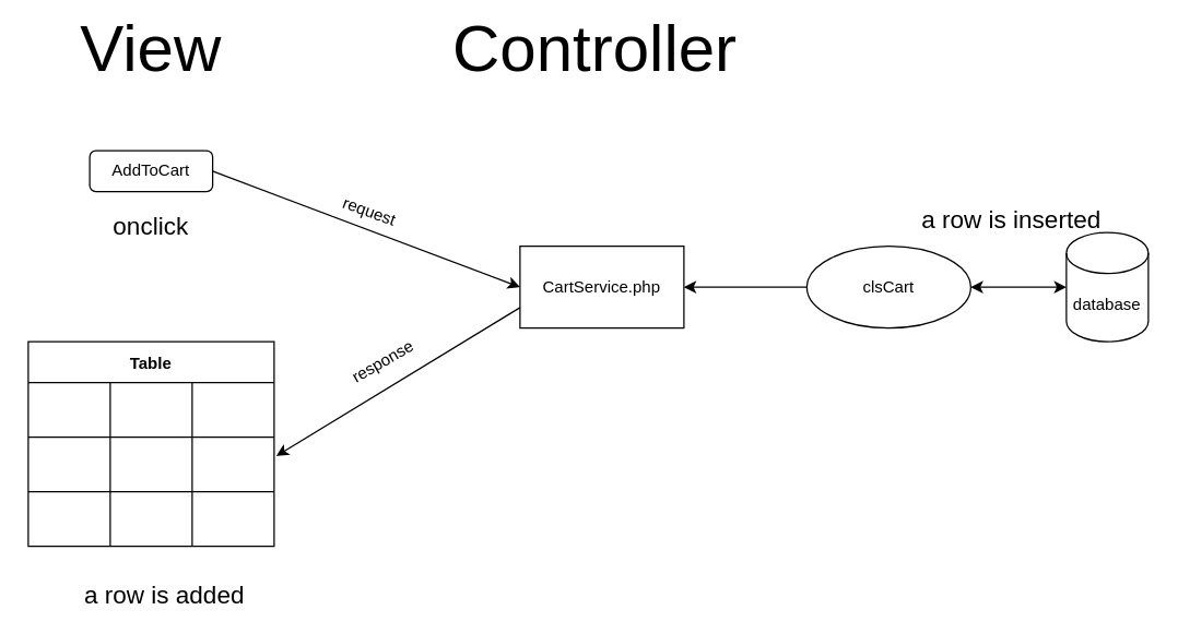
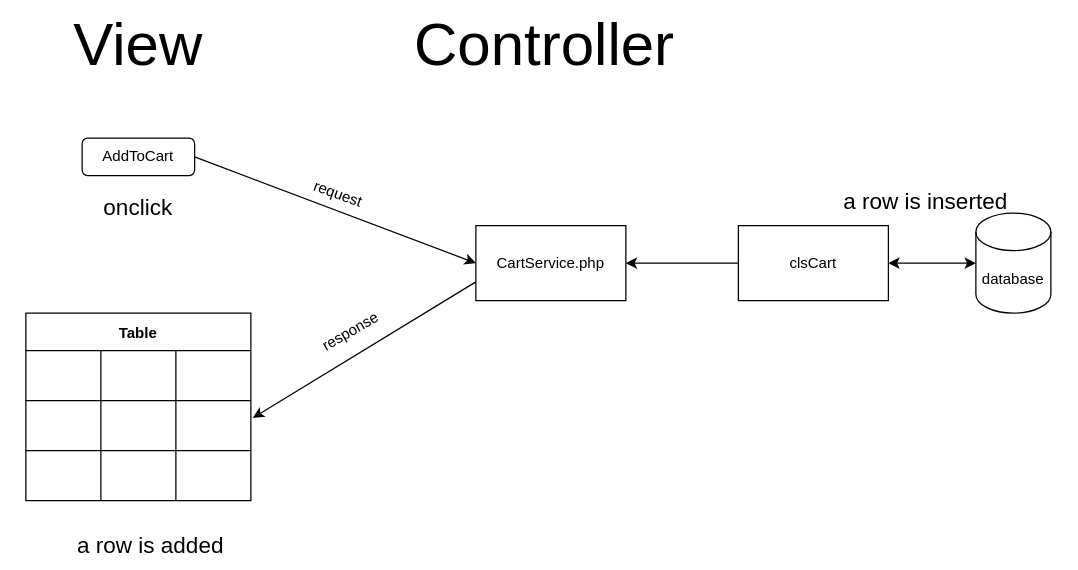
  <mxCell id="0" />
  <mxCell id="1" parent="0" />
  <mxCell id="2" value="&lt;font style=&quot;font-size: 48px&quot;&gt;View&lt;/font&gt;" style="text;html=1;strokeColor=none;fillColor=none;align=center;verticalAlign=middle;whiteSpace=wrap;rounded=0;" vertex="1" parent="1"><mxGeometry x="80" y="20" width="60" height="30" as="geometry" /></mxCell>
  <mxCell id="3" value="&lt;font style=&quot;font-size: 48px&quot;&gt;Controller&lt;/font&gt;" style="text;html=1;strokeColor=none;fillColor=none;align=center;verticalAlign=middle;whiteSpace=wrap;rounded=0;" vertex="1" parent="1"><mxGeometry x="405" y="20" width="60" height="30" as="geometry" /></mxCell>
  <mxCell id="4" value="AddToCart" style="rounded=1;whiteSpace=wrap;html=1;" vertex="1" parent="1"><mxGeometry x="65" y="110" width="90" height="30" as="geometry" /></mxCell>
  <mxCell id="5" value="CartService.php" style="rounded=0;whiteSpace=wrap;html=1;" vertex="1" parent="1"><mxGeometry x="380" y="180" width="120" height="60" as="geometry" /></mxCell>
- <mxCell id="6" value="clsCart" style="ellipse;whiteSpace=wrap;html=1;" vertex="1" parent="1"><mxGeometry x="590" y="180" width="120" height="60" as="geometry" /></mxCell>
+ <mxCell id="6" value="clsCart" style="rounded=0;whiteSpace=wrap;html=1;" vertex="1" parent="1"><mxGeometry x="590" y="180" width="120" height="60" as="geometry" /></mxCell>
  <mxCell id="7" value="database" style="shape=cylinder3;whiteSpace=wrap;html=1;boundedLbl=1;backgroundOutline=1;size=15;" vertex="1" parent="1"><mxGeometry x="780" y="170" width="60" height="80" as="geometry" /></mxCell>
  <mxCell id="8" value="" style="endArrow=classic;html=1;rounded=0;entryX=0;entryY=0.5;entryDx=0;entryDy=0;exitX=1;exitY=0.5;exitDx=0;exitDy=0;" edge="1" parent="1" source="4" target="5"><mxGeometry width="50" height="50" relative="1" as="geometry"><mxPoint x="410" y="210" as="sourcePoint" /><mxPoint x="460" y="160" as="targetPoint" /></mxGeometry></mxCell>
  <mxCell id="9" value="request" style="text;html=1;strokeColor=none;fillColor=none;align=center;verticalAlign=middle;whiteSpace=wrap;rounded=0;rotation=20;" vertex="1" parent="1"><mxGeometry x="240" y="140" width="60" height="30" as="geometry" /></mxCell>
  <mxCell id="10" value="Table" style="shape=table;startSize=30;container=1;collapsible=0;childLayout=tableLayout;fontStyle=1;align=center;" vertex="1" parent="1"><mxGeometry x="20" y="250" width="180" height="150" as="geometry" /></mxCell>
  <mxCell id="11" value="" style="shape=tableRow;horizontal=0;startSize=0;swimlaneHead=0;swimlaneBody=0;top=0;left=0;bottom=0;right=0;collapsible=0;dropTarget=0;fillColor=none;points=[[0,0.5],[1,0.5]];portConstraint=eastwest;" vertex="1" parent="10"><mxGeometry y="30" width="180" height="40" as="geometry" /></mxCell>
  <mxCell id="12" value="" style="shape=partialRectangle;html=1;whiteSpace=wrap;connectable=0;fillColor=none;top=0;left=0;bottom=0;right=0;overflow=hidden;" vertex="1" parent="11"><mxGeometry width="60" height="40" as="geometry"><mxRectangle width="60" height="40" as="alternateBounds" /></mxGeometry></mxCell>
  <mxCell id="13" value="" style="shape=partialRectangle;html=1;whiteSpace=wrap;connectable=0;fillColor=none;top=0;left=0;bottom=0;right=0;overflow=hidden;" vertex="1" parent="11"><mxGeometry x="60" width="60" height="40" as="geometry"><mxRectangle width="60" height="40" as="alternateBounds" /></mxGeometry></mxCell>
  <mxCell id="14" value="" style="shape=partialRectangle;html=1;whiteSpace=wrap;connectable=0;fillColor=none;top=0;left=0;bottom=0;right=0;overflow=hidden;" vertex="1" parent="11"><mxGeometry x="120" width="60" height="40" as="geometry"><mxRectangle width="60" height="40" as="alternateBounds" /></mxGeometry></mxCell>
  <mxCell id="15" value="" style="shape=tableRow;horizontal=0;startSize=0;swimlaneHead=0;swimlaneBody=0;top=0;left=0;bottom=0;right=0;collapsible=0;dropTarget=0;fillColor=none;points=[[0,0.5],[1,0.5]];portConstraint=eastwest;" vertex="1" parent="10"><mxGeometry y="70" width="180" height="40" as="geometry" /></mxCell>
  <mxCell id="16" value="" style="shape=partialRectangle;html=1;whiteSpace=wrap;connectable=0;fillColor=none;top=0;left=0;bottom=0;right=0;overflow=hidden;" vertex="1" parent="15"><mxGeometry width="60" height="40" as="geometry"><mxRectangle width="60" height="40" as="alternateBounds" /></mxGeometry></mxCell>
  <mxCell id="17" value="" style="shape=partialRectangle;html=1;whiteSpace=wrap;connectable=0;fillColor=none;top=0;left=0;bottom=0;right=0;overflow=hidden;" vertex="1" parent="15"><mxGeometry x="60" width="60" height="40" as="geometry"><mxRectangle width="60" height="40" as="alternateBounds" /></mxGeometry></mxCell>
  <mxCell id="18" value="" style="shape=partialRectangle;html=1;whiteSpace=wrap;connectable=0;fillColor=none;top=0;left=0;bottom=0;right=0;overflow=hidden;" vertex="1" parent="15"><mxGeometry x="120" width="60" height="40" as="geometry"><mxRectangle width="60" height="40" as="alternateBounds" /></mxGeometry></mxCell>
  <mxCell id="19" value="" style="shape=tableRow;horizontal=0;startSize=0;swimlaneHead=0;swimlaneBody=0;top=0;left=0;bottom=0;right=0;collapsible=0;dropTarget=0;fillColor=none;points=[[0,0.5],[1,0.5]];portConstraint=eastwest;" vertex="1" parent="10"><mxGeometry y="110" width="180" height="40" as="geometry" /></mxCell>
  <mxCell id="20" value="" style="shape=partialRectangle;html=1;whiteSpace=wrap;connectable=0;fillColor=none;top=0;left=0;bottom=0;right=0;overflow=hidden;" vertex="1" parent="19"><mxGeometry width="60" height="40" as="geometry"><mxRectangle width="60" height="40" as="alternateBounds" /></mxGeometry></mxCell>
  <mxCell id="21" value="" style="shape=partialRectangle;html=1;whiteSpace=wrap;connectable=0;fillColor=none;top=0;left=0;bottom=0;right=0;overflow=hidden;" vertex="1" parent="19"><mxGeometry x="60" width="60" height="40" as="geometry"><mxRectangle width="60" height="40" as="alternateBounds" /></mxGeometry></mxCell>
  <mxCell id="22" value="" style="shape=partialRectangle;html=1;whiteSpace=wrap;connectable=0;fillColor=none;top=0;left=0;bottom=0;right=0;overflow=hidden;" vertex="1" parent="19"><mxGeometry x="120" width="60" height="40" as="geometry"><mxRectangle width="60" height="40" as="alternateBounds" /></mxGeometry></mxCell>
  <mxCell id="23" value="" style="endArrow=classic;html=1;rounded=0;exitX=0;exitY=0.75;exitDx=0;exitDy=0;entryX=1.009;entryY=0.345;entryDx=0;entryDy=0;entryPerimeter=0;" edge="1" parent="1" source="5" target="15"><mxGeometry width="50" height="50" relative="1" as="geometry"><mxPoint x="410" y="210" as="sourcePoint" /><mxPoint x="460" y="160" as="targetPoint" /></mxGeometry></mxCell>
  <mxCell id="24" value="response" style="text;html=1;strokeColor=none;fillColor=none;align=center;verticalAlign=middle;whiteSpace=wrap;rounded=0;rotation=-30;" vertex="1" parent="1"><mxGeometry x="250" y="250" width="60" height="30" as="geometry" /></mxCell>
  <mxCell id="25" value="" style="endArrow=none;startArrow=classic;html=1;rounded=0;entryX=0;entryY=0.5;entryDx=0;entryDy=0;exitX=1;exitY=0.5;exitDx=0;exitDy=0;" edge="1" parent="1" source="5" target="6"><mxGeometry width="50" height="50" relative="1" as="geometry"><mxPoint x="510" y="220" as="sourcePoint" /><mxPoint x="460" y="160" as="targetPoint" /></mxGeometry></mxCell>
  <mxCell id="26" value="" style="endArrow=classic;startArrow=classic;html=1;rounded=0;entryX=0;entryY=0.5;entryDx=0;entryDy=0;entryPerimeter=0;exitX=1;exitY=0.5;exitDx=0;exitDy=0;" edge="1" parent="1" source="6" target="7"><mxGeometry width="50" height="50" relative="1" as="geometry"><mxPoint x="410" y="210" as="sourcePoint" /><mxPoint x="460" y="160" as="targetPoint" /></mxGeometry></mxCell>
  <mxCell id="27" value="&lt;font style=&quot;font-size: 18px&quot;&gt;onclick&lt;/font&gt;" style="text;html=1;strokeColor=none;fillColor=none;align=center;verticalAlign=middle;whiteSpace=wrap;rounded=0;fontSize=48;" vertex="1" parent="1"><mxGeometry x="80" y="150" width="60" height="10" as="geometry" /></mxCell>
  <mxCell id="28" style="edgeStyle=orthogonalEdgeStyle;rounded=0;orthogonalLoop=1;jettySize=auto;html=1;exitX=0.5;exitY=1;exitDx=0;exitDy=0;fontSize=18;" edge="1" parent="1" source="27" target="27"><mxGeometry relative="1" as="geometry" /></mxCell>
  <mxCell id="29" value="&lt;font style=&quot;font-size: 18px&quot;&gt;a row is added&lt;/font&gt;" style="text;html=1;strokeColor=none;fillColor=none;align=center;verticalAlign=middle;whiteSpace=wrap;rounded=0;fontSize=48;" vertex="1" parent="1"><mxGeometry x="20" y="420" width="200" height="10" as="geometry" /></mxCell>
  <mxCell id="30" value="&lt;font style=&quot;font-size: 18px&quot;&gt;a row is inserted&lt;/font&gt;" style="text;html=1;strokeColor=none;fillColor=none;align=center;verticalAlign=middle;whiteSpace=wrap;rounded=0;fontSize=48;" vertex="1" parent="1"><mxGeometry x="640" y="130" width="200" height="40" as="geometry" /></mxCell>
